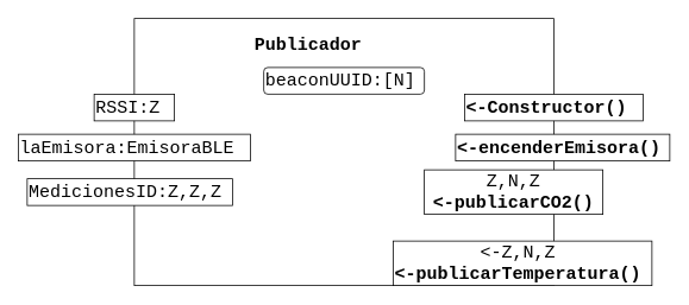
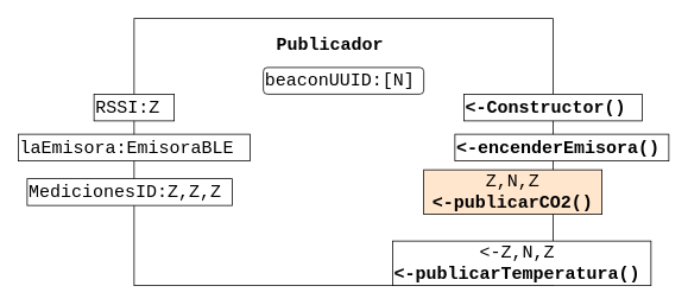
  <mxCell id="0" />
  <mxCell id="1" parent="0" />
  <mxCell id="2" value="" style="rounded=0;whiteSpace=wrap;html=1;" parent="1" vertex="1"><mxGeometry x="150" y="20" width="470" height="300" as="geometry" /></mxCell>
- <mxCell id="3" value="Publicador" style="text;html=1;strokeColor=none;fillColor=none;align=center;verticalAlign=middle;whiteSpace=wrap;rounded=0;fontStyle=1;fontFamily=Courier New;fontSize=20;" parent="1" vertex="1"><mxGeometry x="265" y="40" width="160" height="20" as="geometry" /></mxCell>
+ <mxCell id="3" value="Publicador" style="text;html=1;strokeColor=none;fillColor=none;align=center;verticalAlign=middle;whiteSpace=wrap;rounded=0;fontStyle=1;fontFamily=Courier New;fontSize=20;" parent="1" vertex="1"><mxGeometry x="290" y="40" width="160" height="20" as="geometry" /></mxCell>
  <mxCell id="4" value="RSSI:Z" style="rounded=0;whiteSpace=wrap;html=1;fontFamily=Courier New;fontSize=20;align=left;fontStyle=0;autosize=1;" parent="1" vertex="1"><mxGeometry x="105" y="105" width="90" height="30" as="geometry" /></mxCell>
  <mxCell id="5" value="&lt;b&gt;&amp;lt;-Constructor()&lt;/b&gt;" style="rounded=0;whiteSpace=wrap;html=1;fontFamily=Courier New;fontSize=20;align=left;fontStyle=0;autosize=1;" parent="1" vertex="1"><mxGeometry x="520" y="105" width="200" height="30" as="geometry" /></mxCell>
- <mxCell id="6" value="&lt;span style=&quot;text-align: left&quot;&gt;Z,N,Z&lt;/span&gt;&lt;b&gt;&lt;br&gt;&amp;lt;-publicarCO2()&lt;/b&gt;" style="rounded=0;whiteSpace=wrap;html=1;fontFamily=Courier New;fontSize=20;align=center;fontStyle=0;autosize=1;" parent="1" vertex="1"><mxGeometry x="475" y="190" width="200" height="50" as="geometry" /></mxCell>
+ <mxCell id="6" value="&lt;span style=&quot;text-align: left&quot;&gt;Z,N,Z&lt;/span&gt;&lt;b&gt;&lt;br&gt;&amp;lt;-publicarCO2()&lt;/b&gt;" style="rounded=0;whiteSpace=wrap;html=1;fontFamily=Courier New;fontSize=20;align=center;fontStyle=0;autosize=1;fillColor=#ffe6cc;" parent="1" vertex="1"><mxGeometry x="475" y="190" width="200" height="50" as="geometry" /></mxCell>
  <mxCell id="7" value="beaconUUID:[N]" style="whiteSpace=wrap;html=1;fontFamily=Courier New;fontSize=20;align=left;fontStyle=0;autosize=1;rounded=1;" parent="1" vertex="1"><mxGeometry x="295" y="75" width="180" height="30" as="geometry" /></mxCell>
  <mxCell id="8" value="&lt;b&gt;&amp;lt;-encenderEmisora()&lt;/b&gt;" style="rounded=0;whiteSpace=wrap;html=1;fontFamily=Courier New;fontSize=20;align=left;fontStyle=0;autosize=1;" parent="1" vertex="1"><mxGeometry x="510" y="150" width="240" height="30" as="geometry" /></mxCell>
  <mxCell id="9" value="&lt;div style=&quot;text-align: center&quot;&gt;&lt;span&gt;&amp;lt;-Z,N,Z&lt;/span&gt;&lt;/div&gt;&lt;b&gt;&amp;lt;-publicarTemperatura()&lt;/b&gt;" style="rounded=0;whiteSpace=wrap;html=1;fontFamily=Courier New;fontSize=20;align=left;fontStyle=0;autosize=1;" parent="1" vertex="1"><mxGeometry x="440" y="270" width="290" height="50" as="geometry" /></mxCell>
  <mxCell id="10" value="laEmisora:EmisoraBLE" style="rounded=0;whiteSpace=wrap;html=1;fontFamily=Courier New;fontSize=20;align=left;fontStyle=0;autosize=1;" parent="1" vertex="1"><mxGeometry x="20" y="150" width="260" height="30" as="geometry" /></mxCell>
  <mxCell id="11" value="MedicionesID:Z,Z,Z" style="rounded=0;whiteSpace=wrap;html=1;fontFamily=Courier New;fontSize=20;align=left;fontStyle=0;autosize=1;" parent="1" vertex="1"><mxGeometry x="30" y="200" width="230" height="30" as="geometry" /></mxCell>
